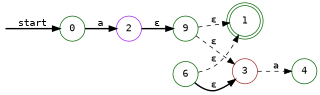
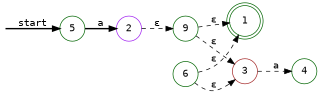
  digraph {
    fontname="DejaVu Sans Mono"
    rankdir=LR
    node [fontname="DejaVu Sans Mono" shape=circle color=darkgreen]
    edge [fontname="DejaVu Sans Mono" style=dashed]
    __start [shape=point style=invis color=""]
-   0
+   0 [label=5]
    2 [color=purple]
    n4 [label=9]
    1 [shape=doublecircle]
    3 [color=brown]
    4
    6
    __start -> 0 [label=start style=bold]
    0 -> 2 [label=a style=bold]
-   2 -> n4 [label="&epsilon;" style=bold]
+   2 -> n4 [label="&epsilon;"]
    n4 -> 1 [label="&epsilon;"]
    n4 -> 3 [label="&epsilon;"]
    3 -> 4 [label=a]
    6 -> 1 [label="&epsilon;"]
-   6 -> 3 [label="&epsilon;" style=bold]
+   6 -> 3 [label="&epsilon;"]
  }
